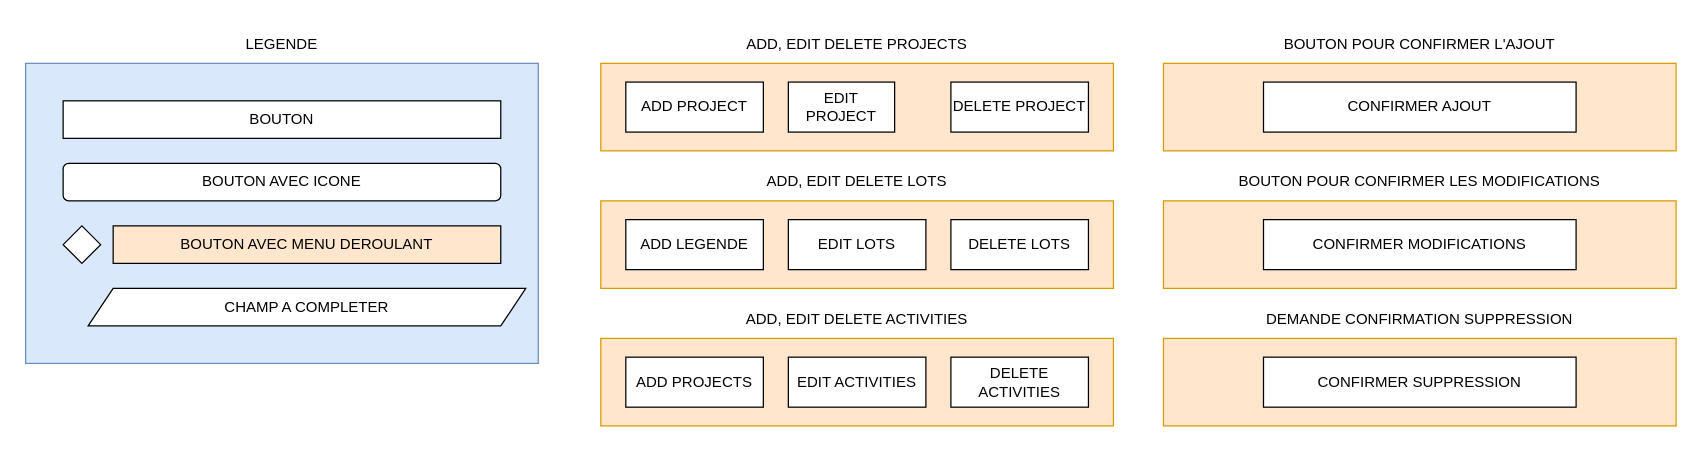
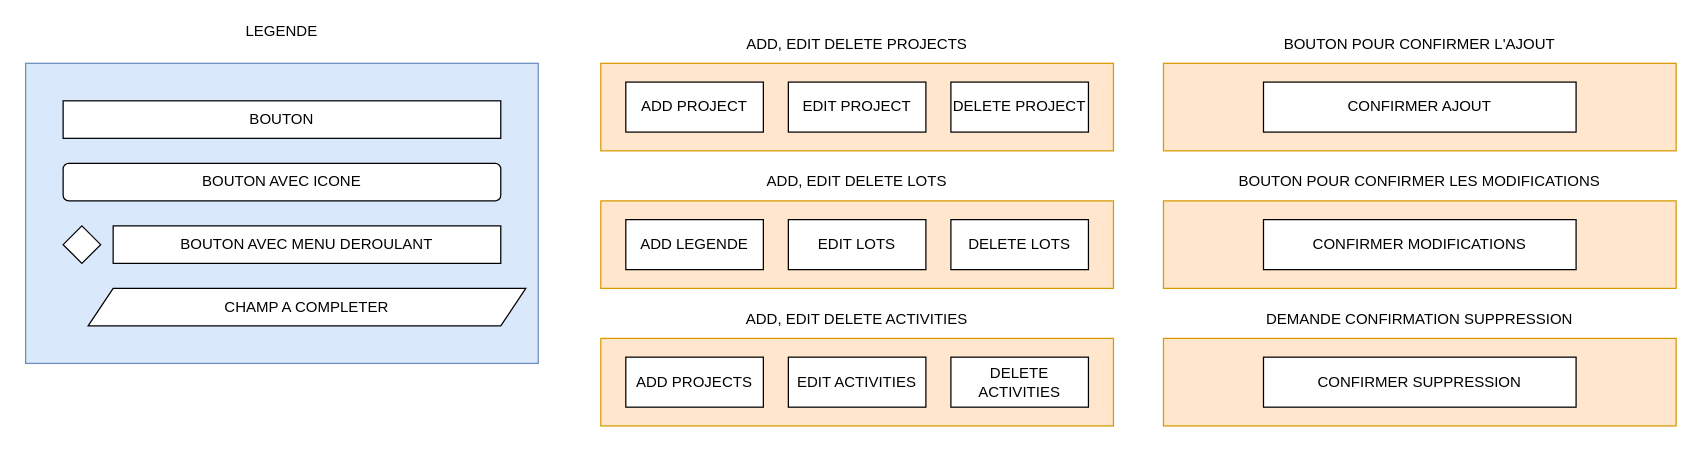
  <mxCell id="0" />
  <mxCell id="1" parent="0" />
  <mxCell id="2" value="" style="group" parent="1" vertex="1" connectable="0"><mxGeometry x="480" y="20" width="410" height="100" as="geometry" /></mxCell>
  <mxCell id="3" value="" style="rounded=0;whiteSpace=wrap;html=1;fillColor=#ffe6cc;strokeColor=#d79b00;" parent="2" vertex="1"><mxGeometry y="30" width="410" height="70" as="geometry" /></mxCell>
  <mxCell id="4" value="ADD PROJECT" style="rounded=0;whiteSpace=wrap;html=1;" parent="2" vertex="1"><mxGeometry x="20" y="45" width="110" height="40" as="geometry" /></mxCell>
- <mxCell id="5" value="EDIT PROJECT" style="rounded=0;whiteSpace=wrap;html=1;" parent="2" vertex="1"><mxGeometry x="150" y="45" width="85" height="40" as="geometry" /></mxCell>
+ <mxCell id="5" value="EDIT PROJECT" style="rounded=0;whiteSpace=wrap;html=1;" parent="2" vertex="1"><mxGeometry x="150" y="45" width="110" height="40" as="geometry" /></mxCell>
  <mxCell id="6" value="DELETE PROJECT" style="rounded=0;whiteSpace=wrap;html=1;" parent="2" vertex="1"><mxGeometry x="280" y="45" width="110" height="40" as="geometry" /></mxCell>
  <mxCell id="7" value="ADD, EDIT DELETE PROJECTS" style="text;html=1;align=center;verticalAlign=middle;whiteSpace=wrap;rounded=0;" parent="2" vertex="1"><mxGeometry width="410" height="30" as="geometry" /></mxCell>
  <mxCell id="8" value="" style="group" parent="1" vertex="1" connectable="0"><mxGeometry x="480" y="130" width="410" height="100" as="geometry" /></mxCell>
  <mxCell id="9" value="" style="rounded=0;whiteSpace=wrap;html=1;fillColor=#ffe6cc;strokeColor=#d79b00;" parent="8" vertex="1"><mxGeometry y="30" width="410" height="70" as="geometry" /></mxCell>
  <mxCell id="10" value="ADD LEGENDE" style="rounded=0;whiteSpace=wrap;html=1;" parent="8" vertex="1"><mxGeometry x="20" y="45" width="110" height="40" as="geometry" /></mxCell>
  <mxCell id="11" value="EDIT LOTS" style="rounded=0;whiteSpace=wrap;html=1;" parent="8" vertex="1"><mxGeometry x="150" y="45" width="110" height="40" as="geometry" /></mxCell>
  <mxCell id="12" value="DELETE LOTS" style="rounded=0;whiteSpace=wrap;html=1;" parent="8" vertex="1"><mxGeometry x="280" y="45" width="110" height="40" as="geometry" /></mxCell>
  <mxCell id="13" value="ADD, EDIT DELETE LOTS" style="text;html=1;align=center;verticalAlign=middle;whiteSpace=wrap;rounded=0;" parent="8" vertex="1"><mxGeometry width="410" height="30" as="geometry" /></mxCell>
  <mxCell id="14" value="" style="group" parent="1" vertex="1" connectable="0"><mxGeometry x="480" y="240" width="410" height="100" as="geometry" /></mxCell>
  <mxCell id="15" value="" style="rounded=0;whiteSpace=wrap;html=1;fillColor=#ffe6cc;strokeColor=#d79b00;" parent="14" vertex="1"><mxGeometry y="30" width="410" height="70" as="geometry" /></mxCell>
  <mxCell id="16" value="ADD PROJECTS" style="rounded=0;whiteSpace=wrap;html=1;" parent="14" vertex="1"><mxGeometry x="20" y="45" width="110" height="40" as="geometry" /></mxCell>
  <mxCell id="17" value="EDIT ACTIVITIES" style="rounded=0;whiteSpace=wrap;html=1;" parent="14" vertex="1"><mxGeometry x="150" y="45" width="110" height="40" as="geometry" /></mxCell>
  <mxCell id="18" value="DELETE ACTIVITIES" style="rounded=0;whiteSpace=wrap;html=1;" parent="14" vertex="1"><mxGeometry x="280" y="45" width="110" height="40" as="geometry" /></mxCell>
  <mxCell id="19" value="ADD, EDIT DELETE ACTIVITIES" style="text;html=1;align=center;verticalAlign=middle;whiteSpace=wrap;rounded=0;" parent="14" vertex="1"><mxGeometry width="410" height="30" as="geometry" /></mxCell>
  <mxCell id="20" value="" style="group" parent="1" vertex="1" connectable="0"><mxGeometry x="930" y="20" width="410" height="100" as="geometry" /></mxCell>
  <mxCell id="21" value="" style="rounded=0;whiteSpace=wrap;html=1;fillColor=#ffe6cc;strokeColor=#d79b00;" parent="20" vertex="1"><mxGeometry y="30" width="410" height="70" as="geometry" /></mxCell>
  <mxCell id="22" value="CONFIRMER AJOUT" style="rounded=0;whiteSpace=wrap;html=1;" parent="20" vertex="1"><mxGeometry x="80" y="45" width="250" height="40" as="geometry" /></mxCell>
  <mxCell id="23" value="BOUTON POUR CONFIRMER L'AJOUT" style="text;html=1;align=center;verticalAlign=middle;whiteSpace=wrap;rounded=0;" parent="20" vertex="1"><mxGeometry width="410" height="30" as="geometry" /></mxCell>
  <mxCell id="24" value="" style="group" parent="1" vertex="1" connectable="0"><mxGeometry x="930" y="130" width="410" height="100" as="geometry" /></mxCell>
  <mxCell id="25" value="" style="rounded=0;whiteSpace=wrap;html=1;fillColor=#ffe6cc;strokeColor=#d79b00;" parent="24" vertex="1"><mxGeometry y="30" width="410" height="70" as="geometry" /></mxCell>
  <mxCell id="26" value="CONFIRMER MODIFICATIONS" style="rounded=0;whiteSpace=wrap;html=1;" parent="24" vertex="1"><mxGeometry x="80" y="45" width="250" height="40" as="geometry" /></mxCell>
  <mxCell id="27" value="BOUTON POUR CONFIRMER LES MODIFICATIONS" style="text;html=1;align=center;verticalAlign=middle;whiteSpace=wrap;rounded=0;" parent="24" vertex="1"><mxGeometry width="410" height="30" as="geometry" /></mxCell>
  <mxCell id="28" value="" style="group" parent="1" vertex="1" connectable="0"><mxGeometry x="930" y="240" width="410" height="100" as="geometry" /></mxCell>
  <mxCell id="29" value="" style="rounded=0;whiteSpace=wrap;html=1;fillColor=#ffe6cc;strokeColor=#d79b00;" parent="28" vertex="1"><mxGeometry y="30" width="410" height="70" as="geometry" /></mxCell>
  <mxCell id="30" value="CONFIRMER SUPPRESSION" style="rounded=0;whiteSpace=wrap;html=1;" parent="28" vertex="1"><mxGeometry x="80" y="45" width="250" height="40" as="geometry" /></mxCell>
  <mxCell id="31" value="DEMANDE CONFIRMATION SUPPRESSION" style="text;html=1;align=center;verticalAlign=middle;whiteSpace=wrap;rounded=0;" parent="28" vertex="1"><mxGeometry width="410" height="30" as="geometry" /></mxCell>
  <mxCell id="32" value="" style="rounded=0;whiteSpace=wrap;html=1;fillColor=#dae8fc;strokeColor=#6c8ebf;" parent="1" vertex="1"><mxGeometry x="20" y="50" width="410" height="240" as="geometry" /></mxCell>
  <mxCell id="33" value="BOUTON" style="rounded=0;whiteSpace=wrap;html=1;" parent="1" vertex="1"><mxGeometry x="50" y="80" width="350" height="30" as="geometry" /></mxCell>
  <mxCell id="34" value="BOUTON AVEC ICONE" style="rounded=1;whiteSpace=wrap;html=1;" parent="1" vertex="1"><mxGeometry x="50" y="130" width="350" height="30" as="geometry" /></mxCell>
  <mxCell id="35" value="" style="rhombus;whiteSpace=wrap;html=1;" parent="1" vertex="1"><mxGeometry x="50" y="180" width="30" height="30" as="geometry" /></mxCell>
- <mxCell id="36" value="BOUTON AVEC MENU DEROULANT" style="rounded=0;whiteSpace=wrap;html=1;fillColor=#ffe6cc;" parent="1" vertex="1"><mxGeometry x="90" y="180" width="310" height="30" as="geometry" /></mxCell>
+ <mxCell id="36" value="BOUTON AVEC MENU DEROULANT" style="rounded=0;whiteSpace=wrap;html=1;" parent="1" vertex="1"><mxGeometry x="90" y="180" width="310" height="30" as="geometry" /></mxCell>
  <mxCell id="37" value="CHAMP A COMPLETER" style="shape=parallelogram;perimeter=parallelogramPerimeter;whiteSpace=wrap;html=1;fixedSize=1;" parent="1" vertex="1"><mxGeometry x="70" y="230" width="350" height="30" as="geometry" /></mxCell>
- <mxCell id="38" value="LEGENDE" style="text;html=1;align=center;verticalAlign=middle;whiteSpace=wrap;rounded=0;" parent="1" vertex="1"><mxGeometry x="20" y="20" width="410" height="30" as="geometry" /></mxCell>
+ <mxCell id="38" value="LEGENDE" style="text;html=1;align=center;verticalAlign=middle;whiteSpace=wrap;rounded=0;" parent="1" vertex="1"><mxGeometry x="20" y="10" width="410" height="30" as="geometry" /></mxCell>
